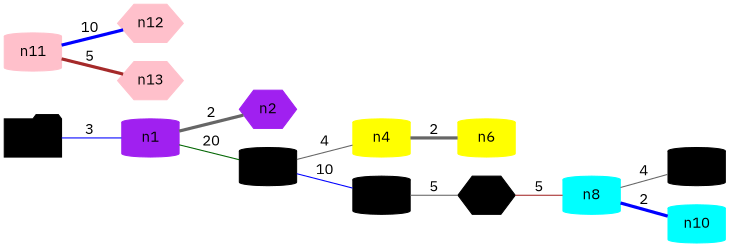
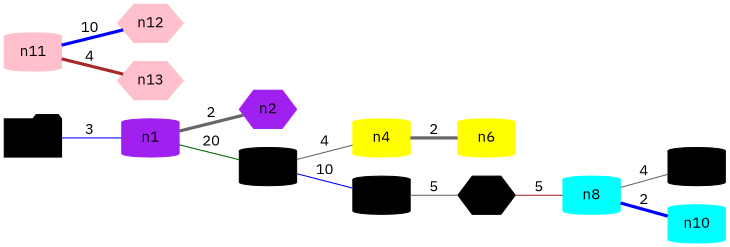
  digraph {
    compound=true
    fontname="IBM Plex Sans"
    rankdir=LR
    node [color=black fontname="IBM Plex Sans" shape=cylinder style=filled]
    edge [arrowhead=none arrowtail=none color=gray40 dir=both fontname="IBM Plex Sans"]
    n1 [color=purple]
    n2 [color=purple shape=hexagon]
    n3
    n0 [shape=folder]
    n4 [color=yellow]
    n5
    n6 [color=yellow]
    n7 [shape=hexagon]
    n8 [color=cyan]
    n9
    n10 [color=cyan]
    n11 [color=pink]
    n12 [color=pink shape=hexagon]
    n13 [color=pink shape=hexagon]
    n1 -> n2 [label=2 penwidth=3]
    n1 -> n3 [color=darkgreen label=20]
    n3 -> n4 [label=4]
    n3 -> n5 [color=blue label=10]
    n0 -> n1 [color=blue label=3]
    n4 -> n6 [label=2 penwidth=3]
    n5 -> n7 [label=5]
    n7 -> n8 [color=brown label=5]
    n8 -> n9 [label=4]
    n8 -> n10 [color=blue label=2 penwidth=3]
    n11 -> n12 [color=blue label=10 penwidth=3]
-   n11 -> n13 [color=brown label=5 penwidth=3]
+   n11 -> n13 [color=brown label=4 penwidth=3]
  }
